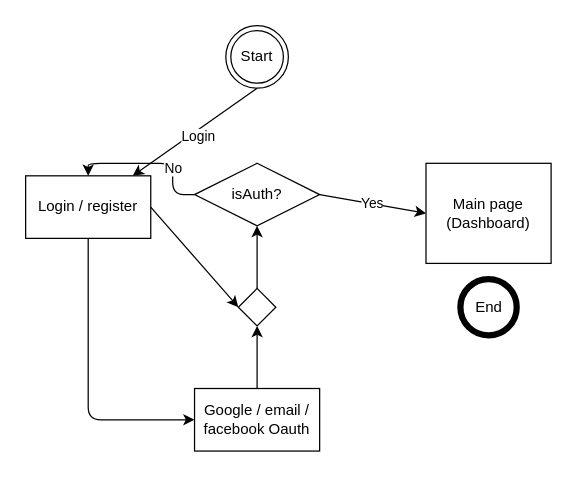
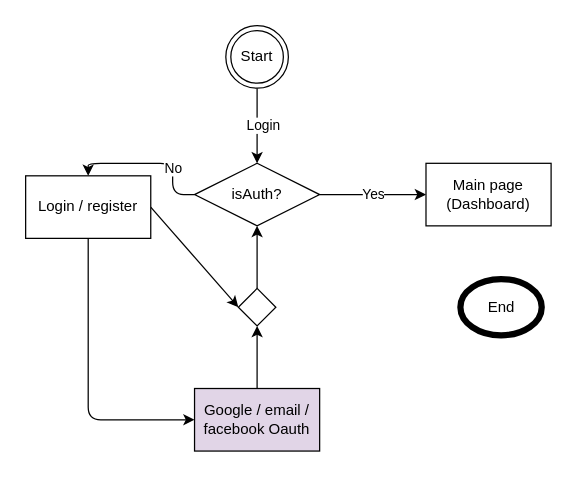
  <mxCell id="0" />
  <mxCell id="1" parent="0" />
- <mxCell id="2" value="Login" style="edgeStyle=none;html=1;exitX=0.5;exitY=1;exitDx=0;exitDy=0;" edge="1" parent="1" source="3" target="10"><mxGeometry y="5" relative="1" as="geometry"><mxPoint as="offset" /></mxGeometry></mxCell>
+ <mxCell id="2" value="Login" style="edgeStyle=none;html=1;exitX=0.5;exitY=1;exitDx=0;exitDy=0;entryX=0.5;entryY=0;entryDx=0;entryDy=0;" edge="1" parent="1" source="3" target="6"><mxGeometry y="5" relative="1" as="geometry"><mxPoint as="offset" /></mxGeometry></mxCell>
  <mxCell id="3" value="Start" style="ellipse;shape=doubleEllipse;html=1;dashed=0;whiteSpace=wrap;aspect=fixed;" vertex="1" parent="1"><mxGeometry x="180" y="20" width="50" height="50" as="geometry" /></mxCell>
  <mxCell id="4" value="Yes" style="edgeStyle=none;html=1;exitX=1;exitY=0.5;exitDx=0;exitDy=0;entryX=0;entryY=0.5;entryDx=0;entryDy=0;" edge="1" parent="1" source="6" target="7"><mxGeometry relative="1" as="geometry" /></mxCell>
  <mxCell id="5" value="No" style="edgeStyle=orthogonalEdgeStyle;html=1;exitX=0;exitY=0.5;exitDx=0;exitDy=0;entryX=0.5;entryY=0;entryDx=0;entryDy=0;" edge="1" parent="1" source="6" target="10"><mxGeometry x="-0.353" relative="1" as="geometry"><mxPoint as="offset" /></mxGeometry></mxCell>
  <mxCell id="6" value="isAuth?" style="shape=rhombus;html=1;dashed=0;whiteSpace=wrap;perimeter=rhombusPerimeter;" vertex="1" parent="1"><mxGeometry x="155" y="130" width="100" height="50" as="geometry" /></mxCell>
- <mxCell id="7" value="Main page (Dashboard)" style="html=1;dashed=0;whiteSpace=wrap;" vertex="1" parent="1"><mxGeometry x="340" y="130" width="100" height="80" as="geometry" /></mxCell>
+ <mxCell id="7" value="Main page (Dashboard)" style="html=1;dashed=0;whiteSpace=wrap;" vertex="1" parent="1"><mxGeometry x="340" y="130" width="100" height="50" as="geometry" /></mxCell>
  <mxCell id="8" style="edgeStyle=none;html=1;exitX=1;exitY=0.5;exitDx=0;exitDy=0;entryX=0;entryY=0.5;entryDx=0;entryDy=0;" edge="1" parent="1" source="10" target="12"><mxGeometry relative="1" as="geometry" /></mxCell>
  <mxCell id="9" style="edgeStyle=orthogonalEdgeStyle;html=1;exitX=0.5;exitY=1;exitDx=0;exitDy=0;entryX=0;entryY=0.5;entryDx=0;entryDy=0;" edge="1" parent="1" source="10" target="14"><mxGeometry relative="1" as="geometry" /></mxCell>
  <mxCell id="10" value="Login / register" style="html=1;dashed=0;whiteSpace=wrap;" vertex="1" parent="1"><mxGeometry x="20" y="140" width="100" height="50" as="geometry" /></mxCell>
  <mxCell id="11" style="edgeStyle=none;html=1;exitX=0.5;exitY=0;exitDx=0;exitDy=0;entryX=0.5;entryY=1;entryDx=0;entryDy=0;" edge="1" parent="1" source="12" target="6"><mxGeometry relative="1" as="geometry" /></mxCell>
  <mxCell id="12" value="" style="shape=rhombus;html=1;dashed=0;whiteSpace=wrap;perimeter=rhombusPerimeter;" vertex="1" parent="1"><mxGeometry x="190" y="230" width="30" height="30" as="geometry" /></mxCell>
  <mxCell id="13" style="edgeStyle=none;html=1;exitX=0.5;exitY=0;exitDx=0;exitDy=0;entryX=0.5;entryY=1;entryDx=0;entryDy=0;" edge="1" parent="1" source="14" target="12"><mxGeometry relative="1" as="geometry" /></mxCell>
- <mxCell id="14" value="Google / email / facebook Oauth" style="html=1;dashed=0;whiteSpace=wrap;" vertex="1" parent="1"><mxGeometry x="155" y="310" width="100" height="50" as="geometry" /></mxCell>
- <mxCell id="15" value="End" style="shape=ellipse;html=1;dashed=0;whiteSpace=wrap;aspect=fixed;strokeWidth=5;perimeter=ellipsePerimeter;" vertex="1" parent="1"><mxGeometry x="367.5" y="222.5" width="45" height="45" as="geometry" /></mxCell>
+ <mxCell id="14" value="Google / email / facebook Oauth" style="html=1;dashed=0;whiteSpace=wrap;fillColor=#e1d5e7;" vertex="1" parent="1"><mxGeometry x="155" y="310" width="100" height="50" as="geometry" /></mxCell>
+ <mxCell id="15" value="End" style="shape=ellipse;html=1;dashed=0;whiteSpace=wrap;aspect=fixed;strokeWidth=5;perimeter=ellipsePerimeter;" vertex="1" parent="1"><mxGeometry x="367.5" y="222.5" width="65" height="45" as="geometry" /></mxCell>
